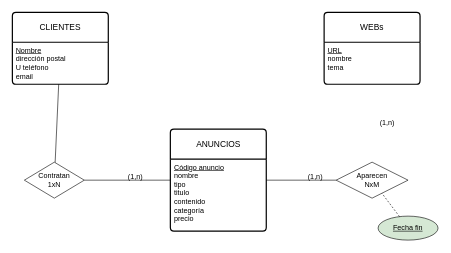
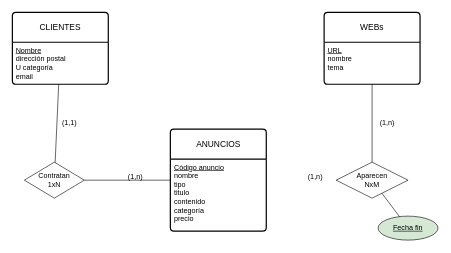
  <mxCell id="0" />
  <mxCell id="1" parent="0" />
  <mxCell id="2" value="CLIENTES" style="swimlane;childLayout=stackLayout;horizontal=1;startSize=50;horizontalStack=0;rounded=1;fontSize=14;fontStyle=0;strokeWidth=2;resizeParent=0;resizeLast=1;shadow=0;dashed=0;align=center;arcSize=4;whiteSpace=wrap;html=1;" vertex="1" parent="1"><mxGeometry x="20" y="20" width="160" height="120" as="geometry" /></mxCell>
- <mxCell id="3" value="&lt;u&gt;Nombre&lt;/u&gt;&lt;br&gt;dirección postal&lt;br&gt;U teléfono&lt;br&gt;email" style="align=left;strokeColor=none;fillColor=none;spacingLeft=4;fontSize=12;verticalAlign=top;resizable=0;rotatable=0;part=1;html=1;" vertex="1" parent="2"><mxGeometry y="50" width="160" height="70" as="geometry" /></mxCell>
+ <mxCell id="3" value="&lt;u&gt;Nombre&lt;/u&gt;&lt;br&gt;dirección postal&lt;br&gt;U categoría&lt;br&gt;email" style="align=left;strokeColor=none;fillColor=none;spacingLeft=4;fontSize=12;verticalAlign=top;resizable=0;rotatable=0;part=1;html=1;" vertex="1" parent="2"><mxGeometry y="50" width="160" height="70" as="geometry" /></mxCell>
  <mxCell id="4" value="ANUNCIOS" style="swimlane;childLayout=stackLayout;horizontal=1;startSize=50;horizontalStack=0;rounded=1;fontSize=14;fontStyle=0;strokeWidth=2;resizeParent=0;resizeLast=1;shadow=0;dashed=0;align=center;arcSize=4;whiteSpace=wrap;html=1;" vertex="1" parent="1"><mxGeometry x="283.5" y="215" width="160" height="170" as="geometry" /></mxCell>
  <mxCell id="5" value="&lt;u&gt;Código anuncio&lt;br&gt;&lt;/u&gt;nombre&lt;br&gt;tipo&lt;br&gt;titulo&lt;br&gt;contenido&lt;br&gt;categoría&lt;br&gt;precio" style="align=left;strokeColor=none;fillColor=none;spacingLeft=4;fontSize=12;verticalAlign=top;resizable=0;rotatable=0;part=1;html=1;" vertex="1" parent="4"><mxGeometry y="50" width="160" height="120" as="geometry" /></mxCell>
  <mxCell id="6" value="WEBs" style="swimlane;childLayout=stackLayout;horizontal=1;startSize=50;horizontalStack=0;rounded=1;fontSize=14;fontStyle=0;strokeWidth=2;resizeParent=0;resizeLast=1;shadow=0;dashed=0;align=center;arcSize=4;whiteSpace=wrap;html=1;" vertex="1" parent="1"><mxGeometry x="540" y="20" width="160" height="120" as="geometry" /></mxCell>
  <mxCell id="7" value="&lt;u&gt;URL&lt;br&gt;&lt;/u&gt;nombre&lt;br&gt;tema" style="align=left;strokeColor=none;fillColor=none;spacingLeft=4;fontSize=12;verticalAlign=top;resizable=0;rotatable=0;part=1;html=1;" vertex="1" parent="6"><mxGeometry y="50" width="160" height="70" as="geometry" /></mxCell>
  <mxCell id="8" value="" style="endArrow=none;html=1;rounded=0;" edge="1" parent="1" source="11" target="4"><mxGeometry relative="1" as="geometry"><mxPoint x="310" y="300" as="sourcePoint" /><mxPoint x="470" y="300" as="targetPoint" /></mxGeometry></mxCell>
+ <mxCell id="9" value="" style="endArrow=none;html=1;rounded=0;" edge="1" parent="1" source="13" target="6"><mxGeometry relative="1" as="geometry"><mxPoint x="280" y="300" as="sourcePoint" /><mxPoint x="440" y="300" as="targetPoint" /></mxGeometry></mxCell>
  <mxCell id="10" value="" style="endArrow=none;html=1;rounded=0;" edge="1" parent="1" source="2" target="11"><mxGeometry relative="1" as="geometry"><mxPoint x="150" y="300" as="sourcePoint" /><mxPoint x="314" y="300" as="targetPoint" /></mxGeometry></mxCell>
  <mxCell id="11" value="Contratan&lt;br&gt;1xN" style="shape=rhombus;perimeter=rhombusPerimeter;whiteSpace=wrap;html=1;align=center;" vertex="1" parent="1"><mxGeometry x="40" y="270" width="100" height="60" as="geometry" /></mxCell>
- <mxCell id="12" value="" style="endArrow=none;html=1;rounded=0;" edge="1" parent="1" source="4" target="13"><mxGeometry relative="1" as="geometry"><mxPoint x="444" y="300" as="sourcePoint" /><mxPoint x="610" y="300" as="targetPoint" /></mxGeometry></mxCell>
  <mxCell id="13" value="Aparecen&lt;br&gt;NxM" style="shape=rhombus;perimeter=rhombusPerimeter;whiteSpace=wrap;html=1;align=center;" vertex="1" parent="1"><mxGeometry x="560" y="270" width="120" height="60" as="geometry" /></mxCell>
+ <mxCell id="14" value="(1,1)" style="text;html=1;align=center;verticalAlign=middle;resizable=0;points=[];autosize=1;strokeColor=none;fillColor=none;" vertex="1" parent="1"><mxGeometry x="90" y="190" width="50" height="30" as="geometry" /></mxCell>
  <mxCell id="15" value="(1,n)" style="text;html=1;align=center;verticalAlign=middle;resizable=0;points=[];autosize=1;strokeColor=none;fillColor=none;" vertex="1" parent="1"><mxGeometry x="200" y="280" width="50" height="30" as="geometry" /></mxCell>
  <mxCell id="16" value="(1,n)" style="text;html=1;align=center;verticalAlign=middle;resizable=0;points=[];autosize=1;strokeColor=none;fillColor=none;" vertex="1" parent="1"><mxGeometry x="500" y="280" width="50" height="30" as="geometry" /></mxCell>
  <mxCell id="17" value="(1,n)" style="text;html=1;align=center;verticalAlign=middle;resizable=0;points=[];autosize=1;strokeColor=none;fillColor=none;" vertex="1" parent="1"><mxGeometry x="620" y="190" width="50" height="30" as="geometry" /></mxCell>
  <mxCell id="18" value="Fecha fin" style="ellipse;whiteSpace=wrap;html=1;align=center;fontStyle=4;fillColor=#d5e8d4;" vertex="1" parent="1"><mxGeometry x="630" y="360" width="100" height="40" as="geometry" /></mxCell>
- <mxCell id="19" value="" style="endArrow=none;html=1;rounded=0;dashed=1;" edge="1" parent="1" source="18" target="13"><mxGeometry relative="1" as="geometry"><mxPoint x="650" y="330" as="sourcePoint" /><mxPoint x="605" y="377" as="targetPoint" /></mxGeometry></mxCell>
+ <mxCell id="19" value="" style="endArrow=none;html=1;rounded=0;" edge="1" parent="1" source="18" target="13"><mxGeometry relative="1" as="geometry"><mxPoint x="650" y="330" as="sourcePoint" /><mxPoint x="605" y="377" as="targetPoint" /></mxGeometry></mxCell>
